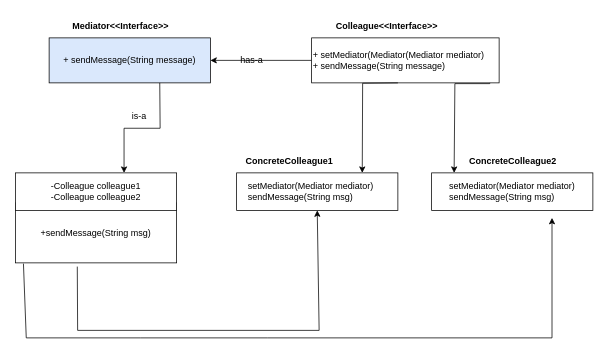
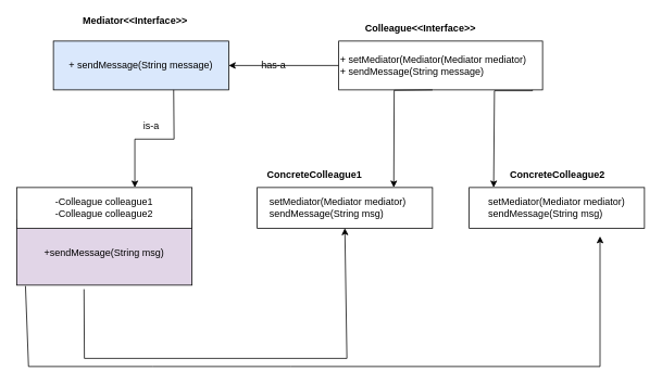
  <mxCell id="0" />
  <mxCell id="1" parent="0" />
  <mxCell id="2" value="" style="edgeStyle=orthogonalEdgeStyle;rounded=0;orthogonalLoop=1;jettySize=auto;html=1;" edge="1" parent="1" source="3" target="4"><mxGeometry relative="1" as="geometry" /></mxCell>
  <mxCell id="3" value="&lt;div&gt;+ setMediator(Mediator(Mediator mediator)&lt;/div&gt;+ sendMessage(String message)" style="rounded=0;whiteSpace=wrap;html=1;align=left;" vertex="1" parent="1"><mxGeometry x="415" y="50" width="250" height="60" as="geometry" /></mxCell>
  <mxCell id="4" value="+ sendMessage(String message)" style="whiteSpace=wrap;html=1;rounded=0;fillColor=#dae8fc;" vertex="1" parent="1"><mxGeometry x="65" y="50" width="215" height="60" as="geometry" /></mxCell>
- <mxCell id="5" value="&lt;b&gt;Mediator&amp;lt;&amp;lt;Interface&amp;gt;&amp;gt;&lt;/b&gt;" style="text;html=1;align=center;verticalAlign=middle;resizable=0;points=[];autosize=1;strokeColor=none;fillColor=none;" vertex="1" parent="1"><mxGeometry x="85" y="20" width="150" height="30" as="geometry" /></mxCell>
+ <mxCell id="5" value="&lt;b&gt;Mediator&amp;lt;&amp;lt;Interface&amp;gt;&amp;gt;&lt;/b&gt;" style="text;html=1;align=center;verticalAlign=middle;resizable=0;points=[];autosize=1;strokeColor=none;fillColor=none;" vertex="1" parent="1"><mxGeometry x="90" y="10" width="150" height="30" as="geometry" /></mxCell>
  <mxCell id="6" value="&lt;b&gt;Colleague&amp;lt;&amp;lt;Interface&amp;gt;&amp;gt;&lt;/b&gt;" style="text;html=1;align=center;verticalAlign=middle;resizable=0;points=[];autosize=1;strokeColor=none;fillColor=none;" vertex="1" parent="1"><mxGeometry x="435" y="20" width="160" height="30" as="geometry" /></mxCell>
  <mxCell id="7" value="has-a" style="text;html=1;align=center;verticalAlign=middle;resizable=0;points=[];autosize=1;strokeColor=none;fillColor=none;" vertex="1" parent="1"><mxGeometry x="310" y="65" width="50" height="30" as="geometry" /></mxCell>
  <mxCell id="8" value="" style="edgeStyle=orthogonalEdgeStyle;rounded=0;orthogonalLoop=1;jettySize=auto;html=1;exitX=0.5;exitY=1;exitDx=0;exitDy=0;entryX=0.674;entryY=0;entryDx=0;entryDy=0;entryPerimeter=0;" edge="1" parent="1" target="11"><mxGeometry relative="1" as="geometry"><mxPoint x="212.5" y="110" as="sourcePoint" /><mxPoint x="165" y="210" as="targetPoint" /></mxGeometry></mxCell>
  <mxCell id="9" value="is-a" style="text;html=1;align=center;verticalAlign=middle;resizable=0;points=[];autosize=1;strokeColor=none;fillColor=none;" vertex="1" parent="1"><mxGeometry x="165" y="140" width="40" height="30" as="geometry" /></mxCell>
- <mxCell id="10" value="&lt;div&gt;+sendMessage(String msg)&lt;/div&gt;" style="whiteSpace=wrap;html=1;rounded=0;" vertex="1" parent="1"><mxGeometry x="20" y="270" width="215" height="80" as="geometry" /></mxCell>
+ <mxCell id="10" value="&lt;div&gt;+sendMessage(String msg)&lt;/div&gt;" style="whiteSpace=wrap;html=1;rounded=0;fillColor=#e1d5e7;" vertex="1" parent="1"><mxGeometry x="20" y="270" width="215" height="80" as="geometry" /></mxCell>
  <mxCell id="11" value="-Colleague colleague1&lt;div&gt;-Colleague colleague2&lt;br&gt;&lt;/div&gt;" style="whiteSpace=wrap;html=1;rounded=0;" vertex="1" parent="1"><mxGeometry x="20" y="230" width="215" height="50" as="geometry" /></mxCell>
  <mxCell id="12" value="&amp;nbsp; &amp;nbsp; setMediator(Mediator mediator)&lt;div&gt;&amp;nbsp; &amp;nbsp; sendMessage(String msg)&lt;/div&gt;" style="whiteSpace=wrap;html=1;rounded=0;align=left;" vertex="1" parent="1"><mxGeometry x="315" y="230" width="215" height="50" as="geometry" /></mxCell>
  <mxCell id="13" value="&lt;div&gt;setMediator(Mediator mediator)&lt;/div&gt;&lt;div style=&quot;text-align: left;&quot;&gt;sendMessage(String msg)&lt;/div&gt;" style="whiteSpace=wrap;html=1;rounded=0;" vertex="1" parent="1"><mxGeometry x="575" y="230" width="215" height="50" as="geometry" /></mxCell>
  <mxCell id="14" value="&lt;b&gt;ConcreteColleague1&lt;/b&gt;" style="text;html=1;align=center;verticalAlign=middle;resizable=0;points=[];autosize=1;strokeColor=none;fillColor=none;" vertex="1" parent="1"><mxGeometry x="315" y="200" width="140" height="30" as="geometry" /></mxCell>
  <mxCell id="15" value="&lt;b&gt;ConcreteColleague2&lt;/b&gt;" style="text;html=1;align=center;verticalAlign=middle;resizable=0;points=[];autosize=1;strokeColor=none;fillColor=none;" vertex="1" parent="1"><mxGeometry x="612.5" y="200" width="140" height="30" as="geometry" /></mxCell>
  <mxCell id="16" value="" style="edgeStyle=orthogonalEdgeStyle;rounded=0;orthogonalLoop=1;jettySize=auto;html=1;exitX=0.5;exitY=1;exitDx=0;exitDy=0;entryX=0.674;entryY=0;entryDx=0;entryDy=0;entryPerimeter=0;" edge="1" parent="1"><mxGeometry relative="1" as="geometry"><mxPoint x="530" y="110" as="sourcePoint" /><mxPoint x="482.5" y="230" as="targetPoint" /></mxGeometry></mxCell>
  <mxCell id="17" value="" style="edgeStyle=orthogonalEdgeStyle;rounded=0;orthogonalLoop=1;jettySize=auto;html=1;exitX=0.5;exitY=1;exitDx=0;exitDy=0;entryX=0.674;entryY=0;entryDx=0;entryDy=0;entryPerimeter=0;" edge="1" parent="1"><mxGeometry relative="1" as="geometry"><mxPoint x="652.5" y="110" as="sourcePoint" /><mxPoint x="605" y="230" as="targetPoint" /><Array as="points"><mxPoint x="606" y="111" /><mxPoint x="606" y="230" /></Array></mxGeometry></mxCell>
  <mxCell id="18" value="" style="endArrow=classic;html=1;rounded=0;entryX=0.5;entryY=1;entryDx=0;entryDy=0;exitX=0.384;exitY=1.062;exitDx=0;exitDy=0;exitPerimeter=0;" edge="1" parent="1" source="10" target="12"><mxGeometry width="50" height="50" relative="1" as="geometry"><mxPoint x="230" y="440" as="sourcePoint" /><mxPoint x="280" y="390" as="targetPoint" /><Array as="points"><mxPoint x="103" y="440" /><mxPoint x="425" y="440" /></Array></mxGeometry></mxCell>
  <mxCell id="19" value="" style="endArrow=classic;html=1;rounded=0;exitX=0.05;exitY=1.013;exitDx=0;exitDy=0;exitPerimeter=0;" edge="1" parent="1" source="10"><mxGeometry width="50" height="50" relative="1" as="geometry"><mxPoint x="34.5" y="365" as="sourcePoint" /><mxPoint x="735.5" y="290" as="targetPoint" /><Array as="points"><mxPoint x="34.5" y="450" /><mxPoint x="186.5" y="450" /><mxPoint x="356.5" y="450" /><mxPoint x="735.5" y="450" /></Array></mxGeometry></mxCell>
